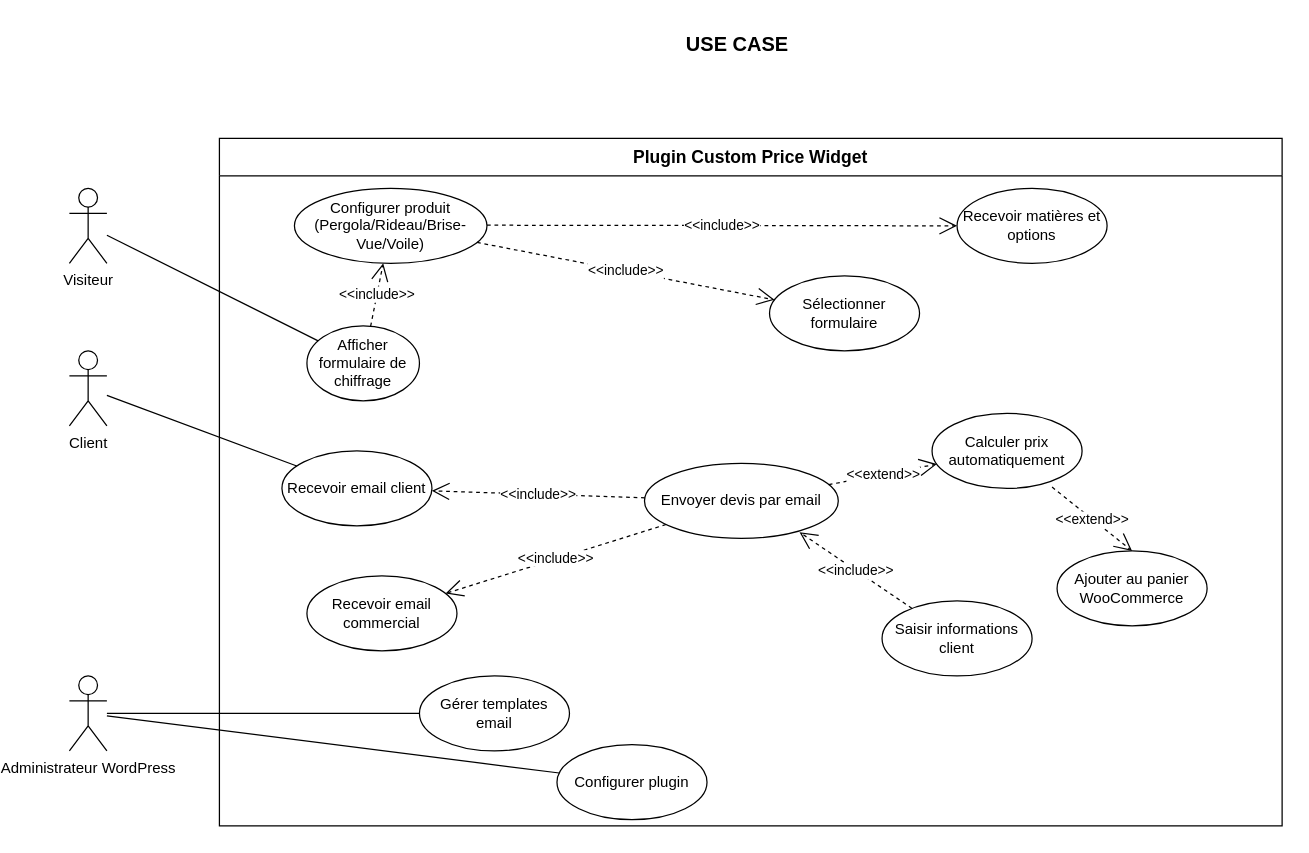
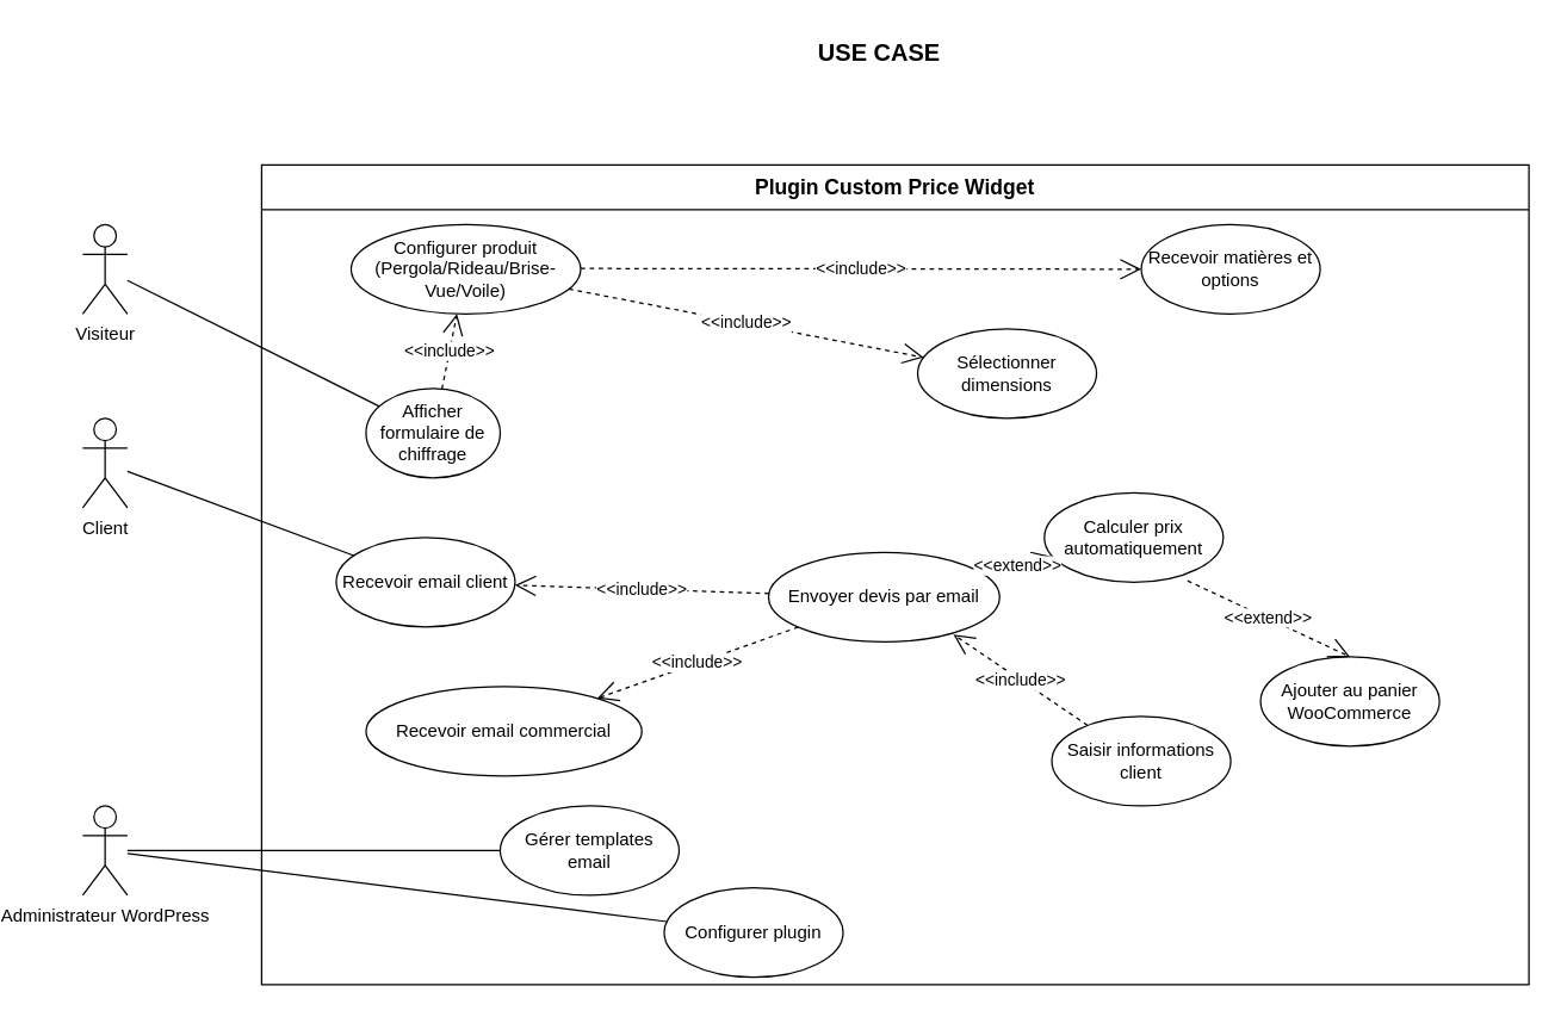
  <mxCell id="0" />
  <mxCell id="1" parent="0" />
  <mxCell id="2" value="USE CASE" style="text;html=1;strokeColor=none;fillColor=none;align=center;verticalAlign=middle;whiteSpace=wrap;rounded=0;fontSize=16;fontStyle=1;" vertex="1" parent="1"><mxGeometry x="270" y="20" width="569" height="30" as="geometry" /></mxCell>
  <mxCell id="3" value="Visiteur" style="shape=umlActor;verticalLabelPosition=bottom;verticalAlign=top;html=1;outlineConnect=0;" vertex="1" parent="1"><mxGeometry x="20" y="150" width="30" height="60" as="geometry" /></mxCell>
  <mxCell id="4" value="Client" style="shape=umlActor;verticalLabelPosition=bottom;verticalAlign=top;html=1;outlineConnect=0;" vertex="1" parent="1"><mxGeometry x="20" y="280" width="30" height="60" as="geometry" /></mxCell>
  <mxCell id="5" value="Administrateur WordPress" style="shape=umlActor;verticalLabelPosition=bottom;verticalAlign=top;html=1;outlineConnect=0;" vertex="1" parent="1"><mxGeometry x="20" y="540" width="30" height="60" as="geometry" /></mxCell>
  <mxCell id="6" value="Plugin Custom Price Widget" style="swimlane;whiteSpace=wrap;html=1;fontSize=14;fontStyle=1;startSize=30;" vertex="1" parent="1"><mxGeometry x="140" y="110" width="850" height="550" as="geometry" /></mxCell>
  <mxCell id="7" value="Afficher formulaire de chiffrage" style="ellipse;whiteSpace=wrap;html=1;" vertex="1" parent="6"><mxGeometry x="70" y="150" width="90" height="60" as="geometry" /></mxCell>
  <mxCell id="8" value="Configurer produit (Pergola/Rideau/Brise-Vue/Voile)" style="ellipse;whiteSpace=wrap;html=1;" vertex="1" parent="6"><mxGeometry x="60" y="40" width="154" height="60" as="geometry" /></mxCell>
- <mxCell id="9" value="Sélectionner formulaire" style="ellipse;whiteSpace=wrap;html=1;" vertex="1" parent="6"><mxGeometry x="440" y="110" width="120" height="60" as="geometry" /></mxCell>
+ <mxCell id="9" value="Sélectionner dimensions" style="ellipse;whiteSpace=wrap;html=1;" vertex="1" parent="6"><mxGeometry x="440" y="110" width="120" height="60" as="geometry" /></mxCell>
  <mxCell id="10" value="Recevoir matières et options" style="ellipse;whiteSpace=wrap;html=1;" vertex="1" parent="6"><mxGeometry x="590" y="40" width="120" height="60" as="geometry" /></mxCell>
  <mxCell id="11" value="Saisir informations client" style="ellipse;whiteSpace=wrap;html=1;" vertex="1" parent="6"><mxGeometry x="530" y="370" width="120" height="60" as="geometry" /></mxCell>
- <mxCell id="12" value="Calculer prix automatiquement" style="ellipse;whiteSpace=wrap;html=1;" vertex="1" parent="6"><mxGeometry x="570" y="220" width="120" height="60" as="geometry" /></mxCell>
+ <mxCell id="12" value="Calculer prix automatiquement" style="ellipse;whiteSpace=wrap;html=1;" vertex="1" parent="6"><mxGeometry x="525" y="220" width="120" height="60" as="geometry" /></mxCell>
  <mxCell id="13" value="Envoyer devis par email" style="ellipse;whiteSpace=wrap;html=1;" vertex="1" parent="6"><mxGeometry x="340" y="260" width="155" height="60" as="geometry" /></mxCell>
  <mxCell id="14" value="Ajouter au panier WooCommerce" style="ellipse;whiteSpace=wrap;html=1;" vertex="1" parent="6"><mxGeometry x="670" y="330" width="120" height="60" as="geometry" /></mxCell>
  <mxCell id="15" value="Recevoir email client" style="ellipse;whiteSpace=wrap;html=1;" vertex="1" parent="6"><mxGeometry x="50" y="250" width="120" height="60" as="geometry" /></mxCell>
- <mxCell id="16" value="Recevoir email commercial" style="ellipse;whiteSpace=wrap;html=1;" vertex="1" parent="6"><mxGeometry x="70" y="350" width="120" height="60" as="geometry" /></mxCell>
+ <mxCell id="16" value="Recevoir email commercial" style="ellipse;whiteSpace=wrap;html=1;" vertex="1" parent="6"><mxGeometry x="70" y="350" width="185" height="60" as="geometry" /></mxCell>
  <mxCell id="17" value="Configurer plugin" style="ellipse;whiteSpace=wrap;html=1;" vertex="1" parent="6"><mxGeometry x="270" y="485" width="120" height="60" as="geometry" /></mxCell>
  <mxCell id="18" value="Gérer templates email" style="ellipse;whiteSpace=wrap;html=1;" vertex="1" parent="6"><mxGeometry x="160" y="430" width="120" height="60" as="geometry" /></mxCell>
  <mxCell id="19" value="&amp;lt;&amp;lt;include&amp;gt;&amp;gt;" style="endArrow=open;endSize=12;dashed=1;html=1;rounded=0;entryX=0;entryY=0.5;entryDx=0;entryDy=0;" edge="1" parent="6" target="10"><mxGeometry width="160" relative="1" as="geometry"><mxPoint x="214" y="69.5" as="sourcePoint" /><mxPoint x="374" y="69.5" as="targetPoint" /></mxGeometry></mxCell>
  <mxCell id="20" value="&amp;lt;&amp;lt;include&amp;gt;&amp;gt;" style="endArrow=open;endSize=12;dashed=1;html=1;rounded=0;entryX=0.8;entryY=0.917;entryDx=0;entryDy=0;entryPerimeter=0;" edge="1" parent="6" source="11" target="13"><mxGeometry width="160" relative="1" as="geometry"><mxPoint x="520" y="100" as="sourcePoint" /><mxPoint x="599" y="276" as="targetPoint" /></mxGeometry></mxCell>
  <mxCell id="21" value="&amp;lt;&amp;lt;extend&amp;gt;&amp;gt;" style="endArrow=open;endSize=12;dashed=1;html=1;rounded=0;exitX=0.8;exitY=0.983;exitDx=0;exitDy=0;exitPerimeter=0;entryX=0.5;entryY=0;entryDx=0;entryDy=0;" edge="1" parent="6" source="12" target="14"><mxGeometry width="160" relative="1" as="geometry"><mxPoint x="200" y="200" as="sourcePoint" /><mxPoint x="750" y="260" as="targetPoint" /></mxGeometry></mxCell>
  <mxCell id="22" value="" style="endArrow=none;html=1;rounded=0;" edge="1" parent="1" source="3" target="7"><mxGeometry width="50" height="50" relative="1" as="geometry"><mxPoint x="70" y="200" as="sourcePoint" /><mxPoint x="220" y="180" as="targetPoint" /></mxGeometry></mxCell>
  <mxCell id="23" value="" style="endArrow=none;html=1;rounded=0;" edge="1" parent="1" source="4" target="15"><mxGeometry width="50" height="50" relative="1" as="geometry"><mxPoint x="70" y="300" as="sourcePoint" /><mxPoint x="220" y="380" as="targetPoint" /></mxGeometry></mxCell>
  <mxCell id="24" value="" style="endArrow=none;html=1;rounded=0;" edge="1" parent="1" source="5" target="17"><mxGeometry width="50" height="50" relative="1" as="geometry"><mxPoint x="70" y="570" as="sourcePoint" /><mxPoint x="670" y="480" as="targetPoint" /></mxGeometry></mxCell>
  <mxCell id="25" value="" style="endArrow=none;html=1;rounded=0;" edge="1" parent="1" source="5" target="18"><mxGeometry width="50" height="50" relative="1" as="geometry"><mxPoint x="70" y="570" as="sourcePoint" /><mxPoint x="820" y="480" as="targetPoint" /></mxGeometry></mxCell>
  <mxCell id="26" value="&amp;lt;&amp;lt;include&amp;gt;&amp;gt;" style="endArrow=open;endSize=12;dashed=1;html=1;rounded=0;" edge="1" parent="1" source="7" target="8"><mxGeometry width="160" relative="1" as="geometry"><mxPoint x="340" y="180" as="sourcePoint" /><mxPoint x="370" y="180" as="targetPoint" /></mxGeometry></mxCell>
  <mxCell id="27" value="&amp;lt;&amp;lt;include&amp;gt;&amp;gt;" style="endArrow=open;endSize=12;dashed=1;html=1;rounded=0;" edge="1" parent="1" source="8" target="9"><mxGeometry width="160" relative="1" as="geometry"><mxPoint x="510" y="180" as="sourcePoint" /><mxPoint x="540" y="180" as="targetPoint" /></mxGeometry></mxCell>
  <mxCell id="28" value="&amp;lt;&amp;lt;extend&amp;gt;&amp;gt;" style="endArrow=open;endSize=12;dashed=1;html=1;rounded=0;" edge="1" parent="1" source="13" target="12"><mxGeometry width="160" relative="1" as="geometry"><mxPoint x="170" y="280" as="sourcePoint" /><mxPoint x="140" y="280" as="targetPoint" /></mxGeometry></mxCell>
  <mxCell id="29" value="&amp;lt;&amp;lt;include&amp;gt;&amp;gt;" style="endArrow=open;endSize=12;dashed=1;html=1;rounded=0;" edge="1" parent="1" source="13" target="15"><mxGeometry width="160" relative="1" as="geometry"><mxPoint x="230" y="280" as="sourcePoint" /><mxPoint x="140" y="380" as="targetPoint" /></mxGeometry></mxCell>
  <mxCell id="30" value="&amp;lt;&amp;lt;include&amp;gt;&amp;gt;" style="endArrow=open;endSize=12;dashed=1;html=1;rounded=0;" edge="1" parent="1" source="13" target="16"><mxGeometry width="160" relative="1" as="geometry"><mxPoint x="290" y="280" as="sourcePoint" /><mxPoint x="290" y="380" as="targetPoint" /></mxGeometry></mxCell>
